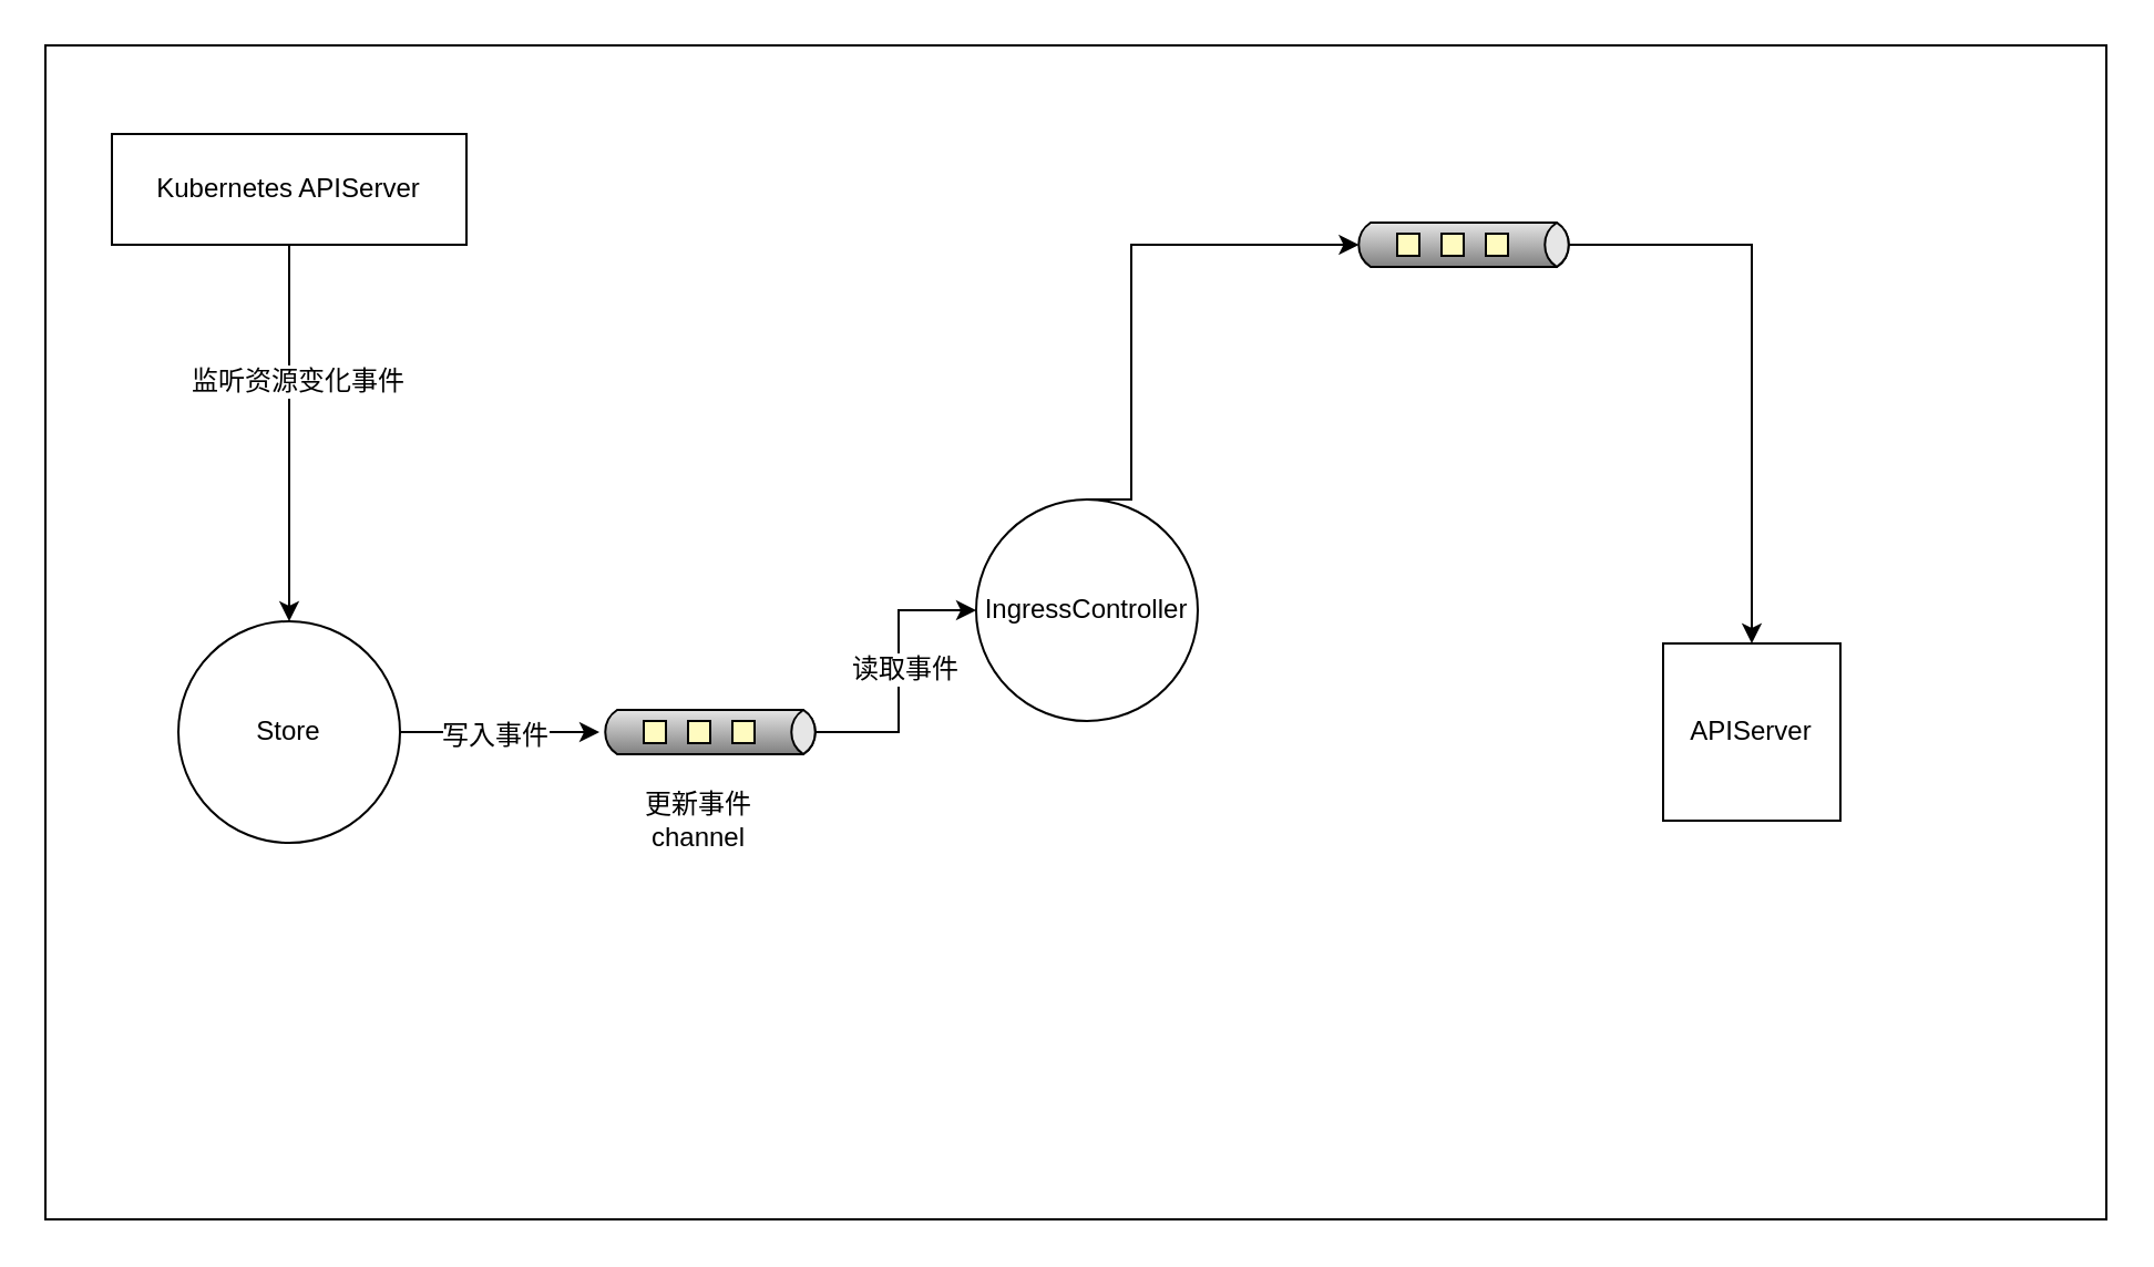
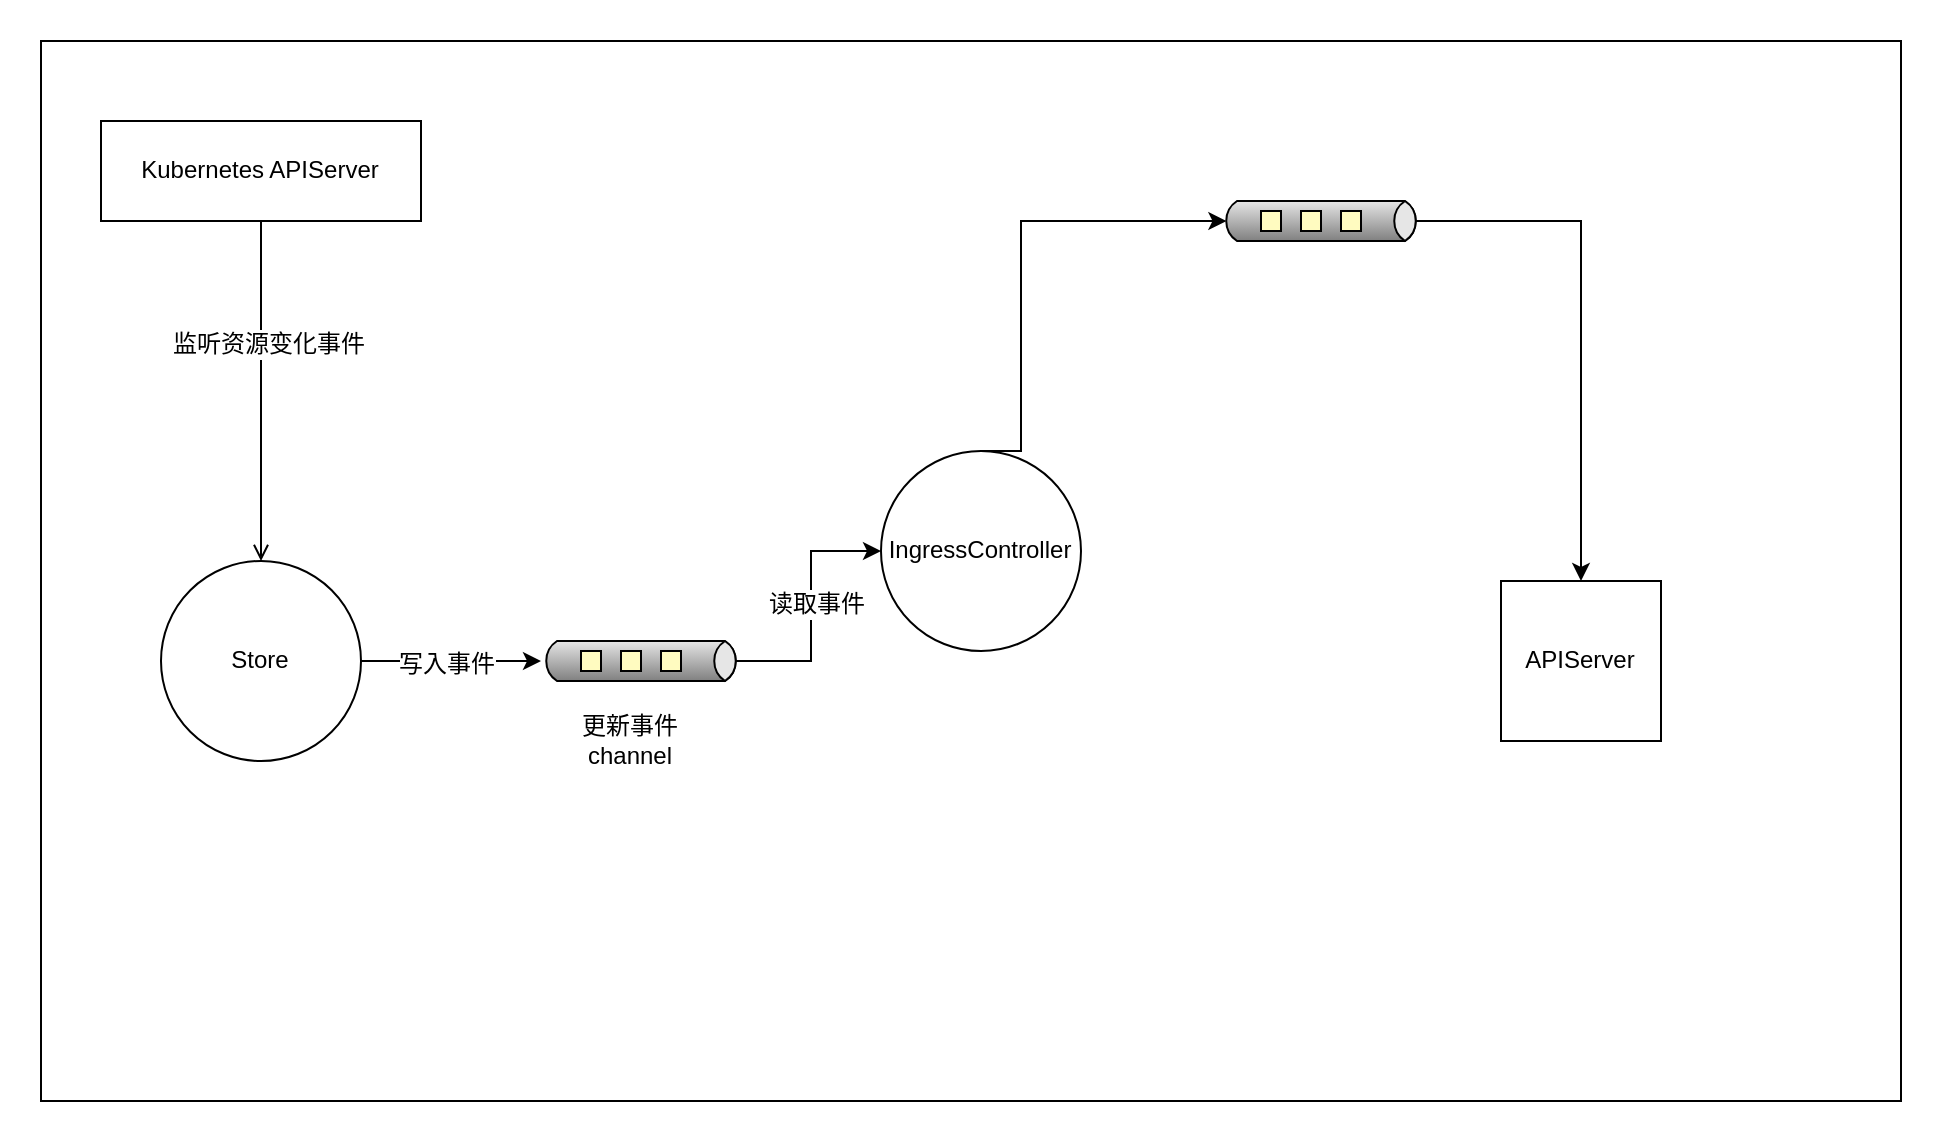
  <mxCell id="0" />
  <mxCell id="1" parent="0" />
  <mxCell id="2" value="" style="rounded=0;whiteSpace=wrap;html=1;" vertex="1" parent="1"><mxGeometry x="20" y="20" width="930" height="530" as="geometry" /></mxCell>
- <mxCell id="3" style="edgeStyle=orthogonalEdgeStyle;rounded=0;orthogonalLoop=1;jettySize=auto;html=1;exitX=0.5;exitY=1;exitDx=0;exitDy=0;" edge="1" parent="1" source="5" target="8"><mxGeometry relative="1" as="geometry" /></mxCell>
+ <mxCell id="3" style="edgeStyle=orthogonalEdgeStyle;rounded=0;orthogonalLoop=1;jettySize=auto;html=1;exitX=0.5;exitY=1;exitDx=0;exitDy=0;endArrow=open;" edge="1" parent="1" source="5" target="8"><mxGeometry relative="1" as="geometry" /></mxCell>
  <mxCell id="4" value="监听资源变化事件" style="text;html=1;resizable=0;points=[];align=center;verticalAlign=middle;labelBackgroundColor=#ffffff;" vertex="1" connectable="0" parent="3"><mxGeometry x="-0.282" y="3" relative="1" as="geometry"><mxPoint as="offset" /></mxGeometry></mxCell>
  <mxCell id="5" value="Kubernetes APIServer" style="rounded=0;whiteSpace=wrap;html=1;" vertex="1" parent="1"><mxGeometry x="50" y="60" width="160" height="50" as="geometry" /></mxCell>
  <mxCell id="6" style="edgeStyle=orthogonalEdgeStyle;rounded=0;orthogonalLoop=1;jettySize=auto;html=1;exitX=1;exitY=0.5;exitDx=0;exitDy=0;" edge="1" parent="1" source="8" target="11"><mxGeometry relative="1" as="geometry" /></mxCell>
  <mxCell id="7" value="写入事件" style="text;html=1;resizable=0;points=[];align=center;verticalAlign=middle;labelBackgroundColor=#ffffff;" vertex="1" connectable="0" parent="6"><mxGeometry x="-0.067" y="-1" relative="1" as="geometry"><mxPoint as="offset" /></mxGeometry></mxCell>
  <mxCell id="8" value="Store" style="ellipse;whiteSpace=wrap;html=1;aspect=fixed;" vertex="1" parent="1"><mxGeometry x="80" y="280" width="100" height="100" as="geometry" /></mxCell>
  <mxCell id="9" style="edgeStyle=orthogonalEdgeStyle;rounded=0;orthogonalLoop=1;jettySize=auto;html=1;exitX=1;exitY=0.5;exitDx=-2.7;exitDy=0;exitPerimeter=0;entryX=0;entryY=0.5;entryDx=0;entryDy=0;" edge="1" parent="1" source="11" target="13"><mxGeometry relative="1" as="geometry" /></mxCell>
  <mxCell id="10" value="读取事件" style="text;html=1;resizable=0;points=[];align=center;verticalAlign=middle;labelBackgroundColor=#ffffff;" vertex="1" connectable="0" parent="9"><mxGeometry x="0.032" y="-2" relative="1" as="geometry"><mxPoint as="offset" /></mxGeometry></mxCell>
  <mxCell id="11" value="" style="strokeWidth=1;outlineConnect=0;dashed=0;align=center;html=1;fontSize=8;shape=mxgraph.eip.dataChannel;verticalLabelPosition=bottom;labelBackgroundColor=#ffffff;verticalAlign=top;" vertex="1" parent="1"><mxGeometry x="270" y="320" width="100" height="20" as="geometry" /></mxCell>
  <mxCell id="12" style="edgeStyle=orthogonalEdgeStyle;rounded=0;orthogonalLoop=1;jettySize=auto;html=1;exitX=0.5;exitY=0;exitDx=0;exitDy=0;entryX=0;entryY=0.5;entryDx=2.7;entryDy=0;entryPerimeter=0;" edge="1" parent="1" source="13" target="15"><mxGeometry relative="1" as="geometry"><Array as="points"><mxPoint x="510" y="110" /></Array></mxGeometry></mxCell>
  <mxCell id="13" value="IngressController" style="ellipse;whiteSpace=wrap;html=1;aspect=fixed;" vertex="1" parent="1"><mxGeometry x="440" y="225" width="100" height="100" as="geometry" /></mxCell>
  <mxCell id="14" style="edgeStyle=orthogonalEdgeStyle;rounded=0;orthogonalLoop=1;jettySize=auto;html=1;exitX=1;exitY=0.5;exitDx=-2.7;exitDy=0;exitPerimeter=0;entryX=0.5;entryY=0;entryDx=0;entryDy=0;" edge="1" parent="1" source="15" target="16"><mxGeometry relative="1" as="geometry" /></mxCell>
  <mxCell id="15" value="" style="strokeWidth=1;outlineConnect=0;dashed=0;align=center;html=1;fontSize=8;shape=mxgraph.eip.dataChannel;verticalLabelPosition=bottom;labelBackgroundColor=#ffffff;verticalAlign=top;" vertex="1" parent="1"><mxGeometry x="610" y="100" width="100" height="20" as="geometry" /></mxCell>
  <mxCell id="16" value="APIServer" style="whiteSpace=wrap;html=1;aspect=fixed;" vertex="1" parent="1"><mxGeometry x="750" y="290" width="80" height="80" as="geometry" /></mxCell>
  <mxCell id="17" value="更新事件channel" style="text;html=1;strokeColor=none;fillColor=none;align=center;verticalAlign=middle;whiteSpace=wrap;rounded=0;" vertex="1" parent="1"><mxGeometry x="280" y="360" width="70" height="20" as="geometry" /></mxCell>
